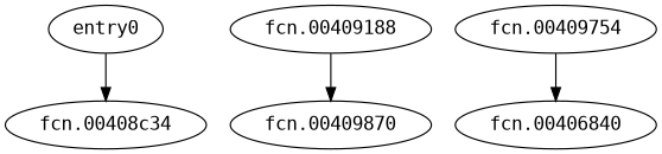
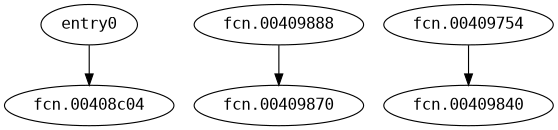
  digraph {
    fontname="DejaVu Sans Mono"
    node [fontname="DejaVu Sans Mono"]
    edge [fontname="DejaVu Sans Mono"]
    n1 [label=entry0]
-   n2 [label="fcn.00408c34"]
-   n3 [label="fcn.00409188"]
+   n2 [label="fcn.00408c04"]
+   n3 [label="fcn.00409888"]
    n4 [label="fcn.00409870"]
    n5 [label="fcn.00409754"]
-   n6 [label="fcn.00406840"]
+   n6 [label="fcn.00409840"]
    n1 -> n2
    n3 -> n4
    n5 -> n6
  }
